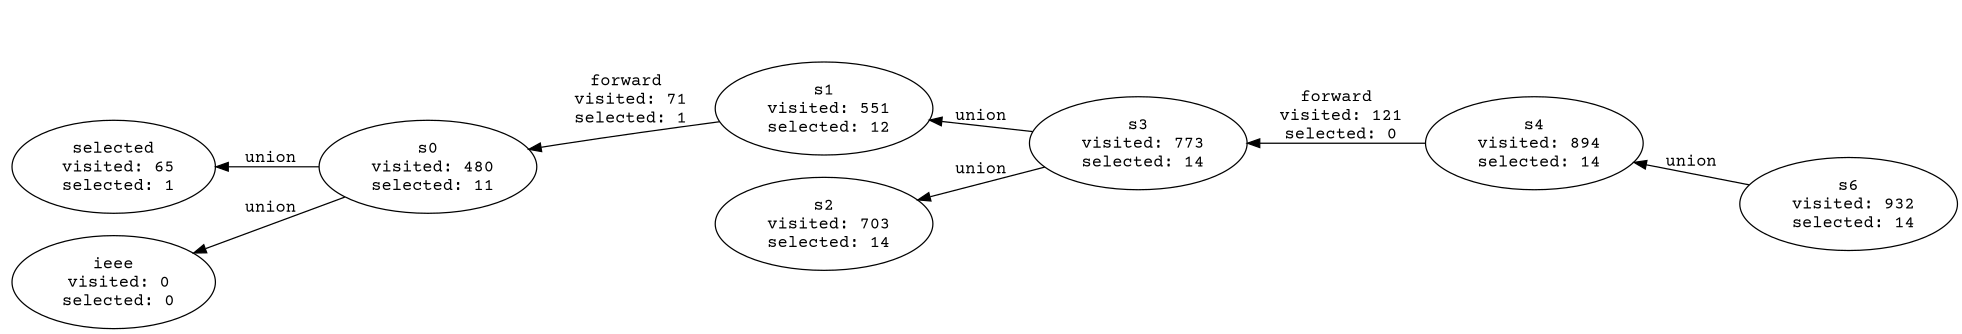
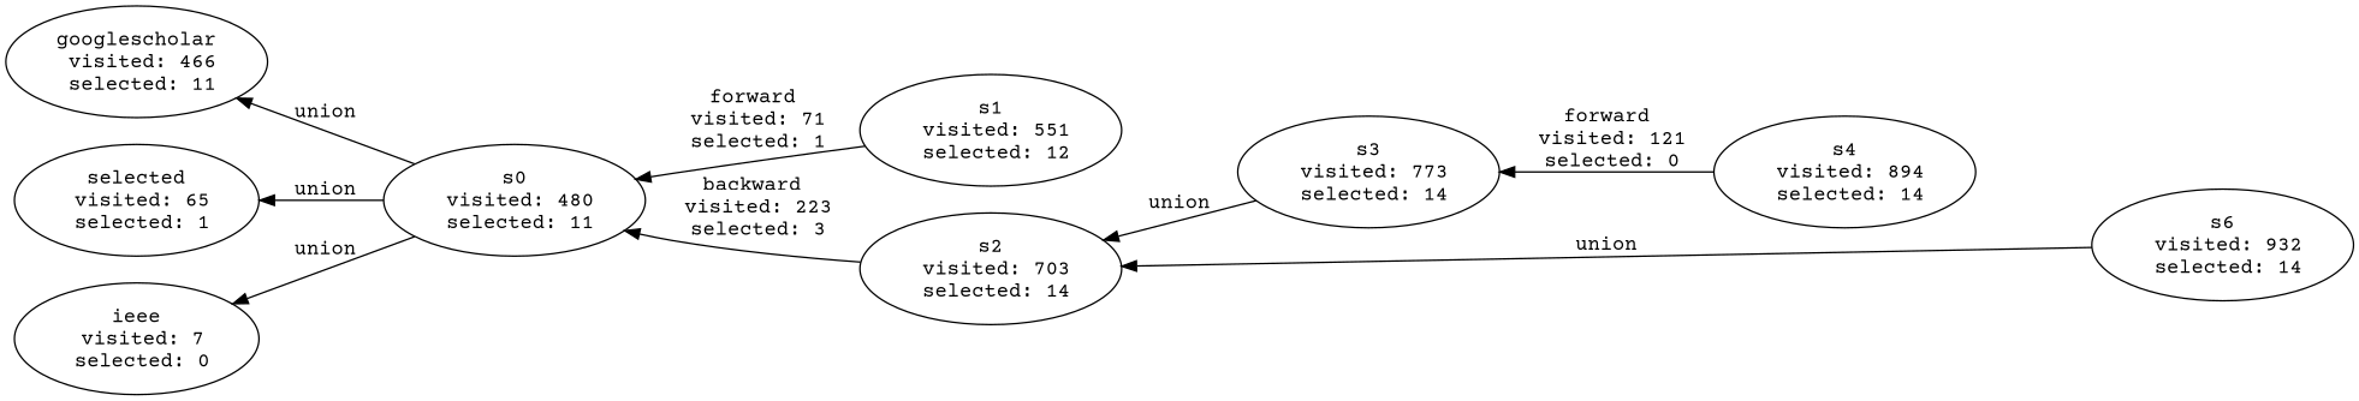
  digraph {
    fontname="Courier Prime"
    rankdir=RL
    node [fontname="Courier Prime"]
    edge [fontname="Courier Prime"]
    n1 [label="s6\n visited: 932\n selected: 14"]
    n2 [label="s4\n visited: 894\n selected: 14"]
    n3 [label="s3\n visited: 773\n selected: 14"]
    n4 [label="s1\n visited: 551\n selected: 12"]
    n5 [label="s2\n visited: 703\n selected: 14"]
    n6 [label="s0\n visited: 480\n selected: 11"]
+   n7 [label="googlescholar\n visited: 466\n selected: 11"]
    n8 [label="selected\n visited: 65\n selected: 1"]
-   n9 [label="ieee\n visited: 0\n selected: 0"]
-   n1 -> n2 [label=union]
+   n9 [label="ieee\n visited: 7\n selected: 0"]
+   n1 -> n5 [label=union]
    n2 -> n3 [label="forward\n visited: 121\n selected: 0"]
-   n3 -> n4 [label=union]
    n3 -> n5 [label=union]
    n4 -> n6 [label="forward\n visited: 71\n selected: 1"]
+   n5 -> n6 [label="backward\n visited: 223\n selected: 3"]
+   n6 -> n7 [label=union]
    n6 -> n8 [label=union]
    n6 -> n9 [label=union]
  }
